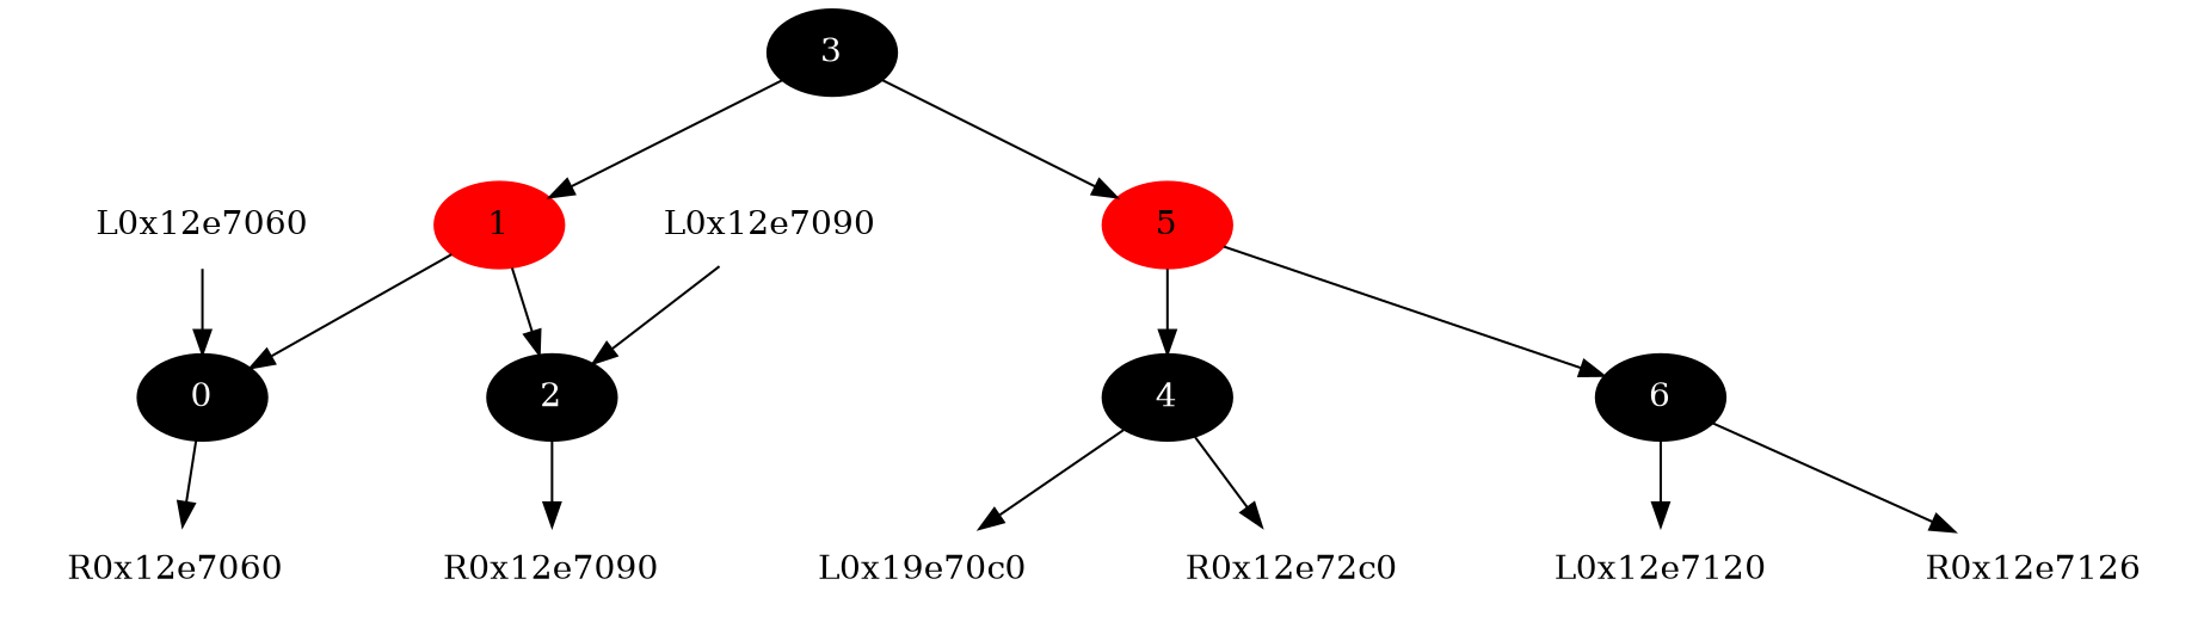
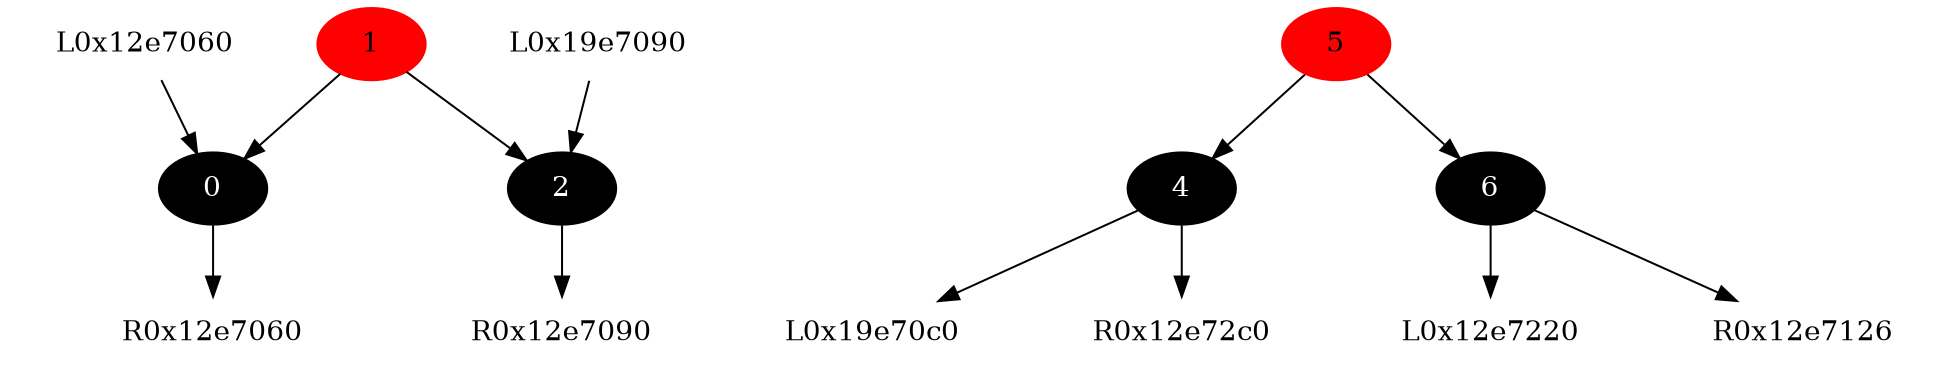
  digraph {
    node [color=white style=filled]
-   3 [color=black fontcolor=white]
    1 [color=red]
    5 [color=red]
    0 [color=black fontcolor=white]
    2 [color=black fontcolor=white]
    4 [color=black fontcolor=white]
    6 [color=black fontcolor=white]
    R0x12e7060
    R0x12e7090
    L0x12e7060
-   L0x12e7090
+   L0x12e7090 [label=L0x19e7090]
    n12 [label=L0x19e70c0]
    n13 [label=R0x12e72c0]
-   L0x12e7120
+   L0x12e7120 [label=L0x12e7220]
    n15 [label=R0x12e7126]
-   3 -> 1
-   3 -> 5
    1 -> 0
    1 -> 2
    5 -> 4
    5 -> 6
    0 -> R0x12e7060
    2 -> R0x12e7090
    4 -> n12
    4 -> n13
    6 -> L0x12e7120
    6 -> n15
    L0x12e7060 -> 0
    L0x12e7090 -> 2
  }
